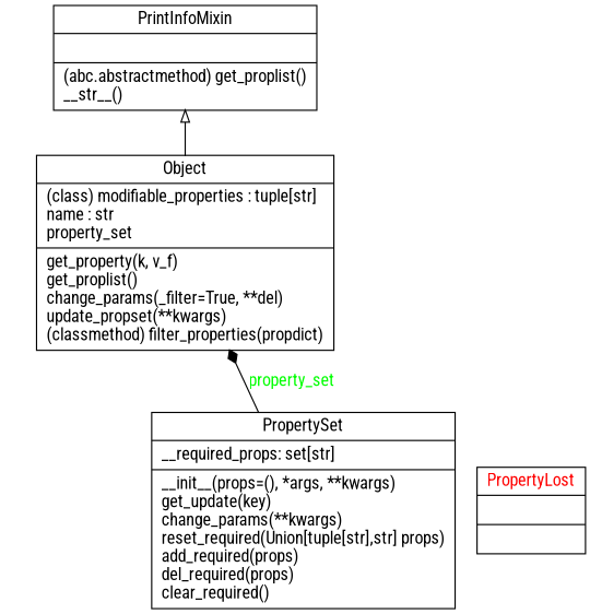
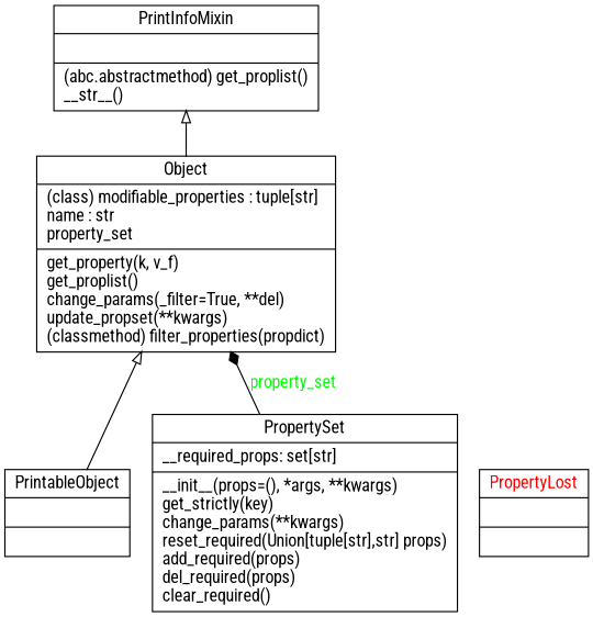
  digraph {
    fontname="Roboto Condensed"
    rankdir=BT
    node [fontname="Roboto Condensed" shape=record]
    edge [arrowhead=empty arrowtail=none fontname="Roboto Condensed"]
    n1 [label="{PrintInfoMixin|\l|(abc.abstractmethod) get_proplist()\l__str__()\l}"]
+   n2 [label="{PrintableObject|\l|}"]
    n3 [label="{Object|(class) modifiable_properties : tuple[str]\lname : str\lproperty_set\l|get_property(k, v_f)\lget_proplist()\lchange_params(_filter=True, **del)\lupdate_propset(**kwargs)\l(classmethod) filter_properties(propdict)\l}"]
    n4 [fontcolor=red label="{PropertyLost|\l|}"]
-   n5 [label="{PropertySet|__required_props: set[str]\l|__init__(props=(), *args, **kwargs)\lget_update(key)\lchange_params(**kwargs)\lreset_required(Union[tuple[str],str] props)\ladd_required(props)\ldel_required(props)\lclear_required()\l}"]
+   n5 [label="{PropertySet|__required_props: set[str]\l|__init__(props=(), *args, **kwargs)\lget_strictly(key)\lchange_params(**kwargs)\lreset_required(Union[tuple[str],str] props)\ladd_required(props)\ldel_required(props)\lclear_required()\l}"]
+   n2 -> n3
    n3 -> n1
    n5 -> n3 [arrowhead=diamond fontcolor=green label=property_set style=solid]
  }
